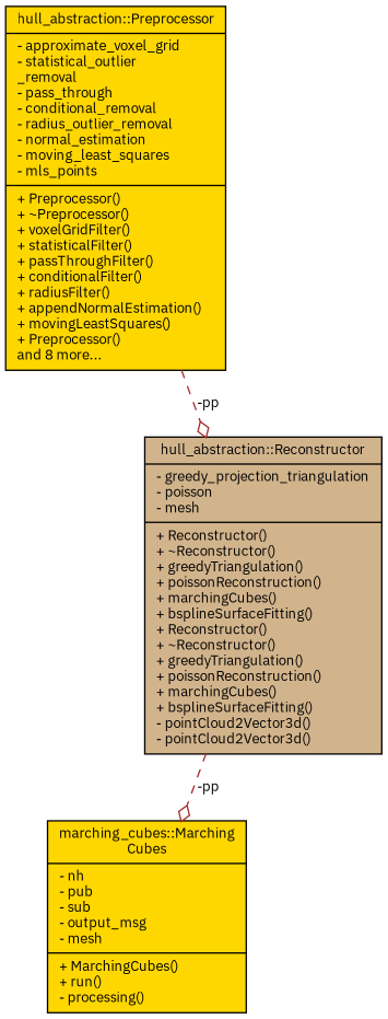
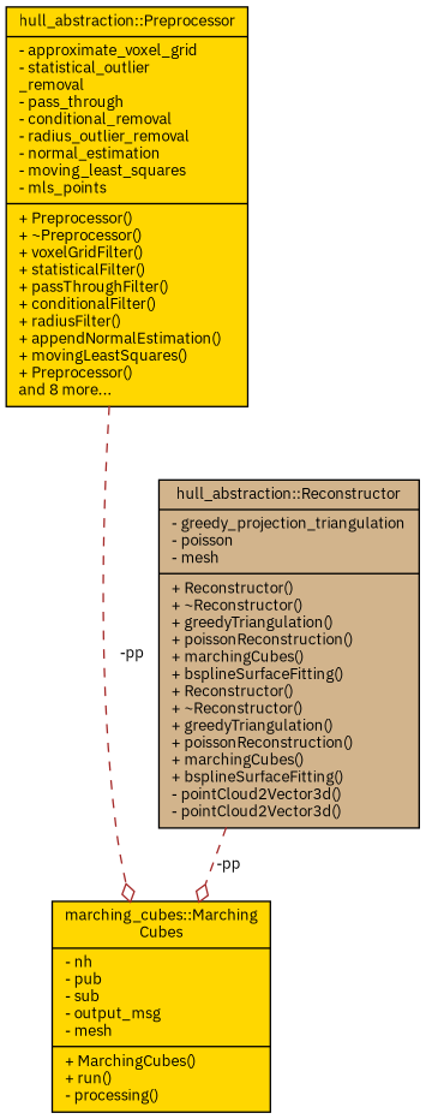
  digraph {
    fontname="IBM Plex Sans"
    node [color=black fillcolor=gold fontname="IBM Plex Sans" fontsize=10 shape=record style=filled]
    edge [arrowhead=odiamond color=brown fontname="IBM Plex Sans" fontsize=10 labelfontname=Helvetica labelfontsize=10 style=dashed]
    n1 [fontcolor=black height=0.2 label="{marching_cubes::Marching\lCubes\n|- nh\l- pub\l- sub\l- output_msg\l- mesh\l|+ MarchingCubes()\l+ run()\l- processing()\l}" width=0.4]
    n2 [fillcolor=tan height=0.2 label="{hull_abstraction::Reconstructor\n|- greedy_projection_triangulation\l- poisson\l- mesh\l|+ Reconstructor()\l+ ~Reconstructor()\l+ greedyTriangulation()\l+ poissonReconstruction()\l+ marchingCubes()\l+ bsplineSurfaceFitting()\l+ Reconstructor()\l+ ~Reconstructor()\l+ greedyTriangulation()\l+ poissonReconstruction()\l+ marchingCubes()\l+ bsplineSurfaceFitting()\l- pointCloud2Vector3d()\l- pointCloud2Vector3d()\l}" width=0.4]
    n3 [height=0.2 label="{hull_abstraction::Preprocessor\n|- approximate_voxel_grid\l- statistical_outlier\l_removal\l- pass_through\l- conditional_removal\l- radius_outlier_removal\l- normal_estimation\l- moving_least_squares\l- mls_points\l|+ Preprocessor()\l+ ~Preprocessor()\l+ voxelGridFilter()\l+ statisticalFilter()\l+ passThroughFilter()\l+ conditionalFilter()\l+ radiusFilter()\l+ appendNormalEstimation()\l+ movingLeastSquares()\l+ Preprocessor()\land 8 more...\l}" width=0.4]
    n2 -> n1 [label=" -pp"]
-   n3 -> n2 [label=" -pp"]
+   n3 -> n1 [label=" -pp"]
  }
